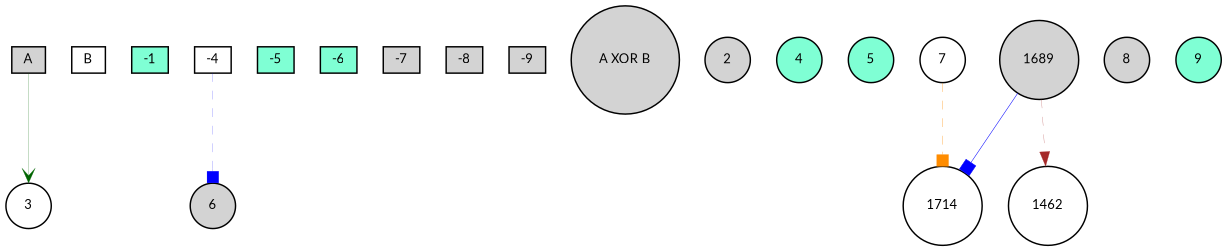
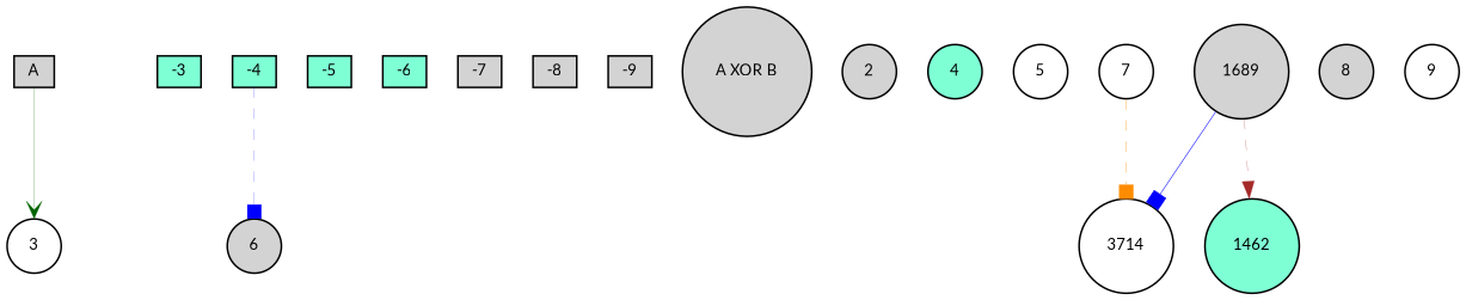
  digraph {
    fontname=Lato
    node [fillcolor=lightgrey fontname=Lato fontsize=9 shape=circle style=filled]
    edge [arrowhead=box color=blue fontname=Lato style=dashed]
    A [height=0.2 shape=box width=0.2]
    3 [fillcolor=white height=0.2 width=0.2]
-   B [fillcolor=white height=0.2 shape=box width=0.2]
-   -3 [fillcolor=aquamarine height=0.2 shape=box width=0.2 label=-1]
-   -4 [fillcolor=white height=0.2 shape=box width=0.2]
+   -3 [fillcolor=aquamarine height=0.2 shape=box width=0.2]
+   -4 [fillcolor=aquamarine height=0.2 shape=box width=0.2]
    6 [height=0.2 width=0.2]
    -5 [fillcolor=aquamarine height=0.2 shape=box width=0.2]
    -6 [fillcolor=aquamarine height=0.2 shape=box width=0.2]
    -7 [height=0.2 shape=box width=0.2]
    -8 [height=0.2 shape=box width=0.2]
    -9 [height=0.2 shape=box width=0.2]
    "A XOR B" [height=0.2 width=0.2]
    2 [height=0.2 width=0.2]
    4 [fillcolor=aquamarine height=0.2 width=0.2]
-   5 [fillcolor=aquamarine height=0.2 width=0.2]
+   5 [fillcolor=white height=0.2 width=0.2]
    7 [fillcolor=white height=0.2 width=0.2]
-   1714 [fillcolor=white height=0.2 width=0.2]
+   1714 [fillcolor=white height=0.2 width=0.2 label=3714]
    8 [height=0.2 width=0.2]
-   9 [fillcolor=aquamarine height=0.2 width=0.2]
-   1462 [fillcolor=white height=0.2 width=0.2]
+   9 [fillcolor=white height=0.2 width=0.2]
+   1462 [fillcolor=aquamarine height=0.2 width=0.2]
    1689 [height=0.2 width=0.2]
    A -> 3 [arrowhead=vee color=darkgreen penwidth=0.154671243599 style=bold]
    -4 -> 6 [penwidth=0.122510357636]
    7 -> 1714 [color=darkorange penwidth=0.223684862356]
    1689 -> 1714 [penwidth=0.355895721605 style=solid]
    1689 -> 1462 [arrowhead=normal color=brown penwidth=0.15408987849]
  }
